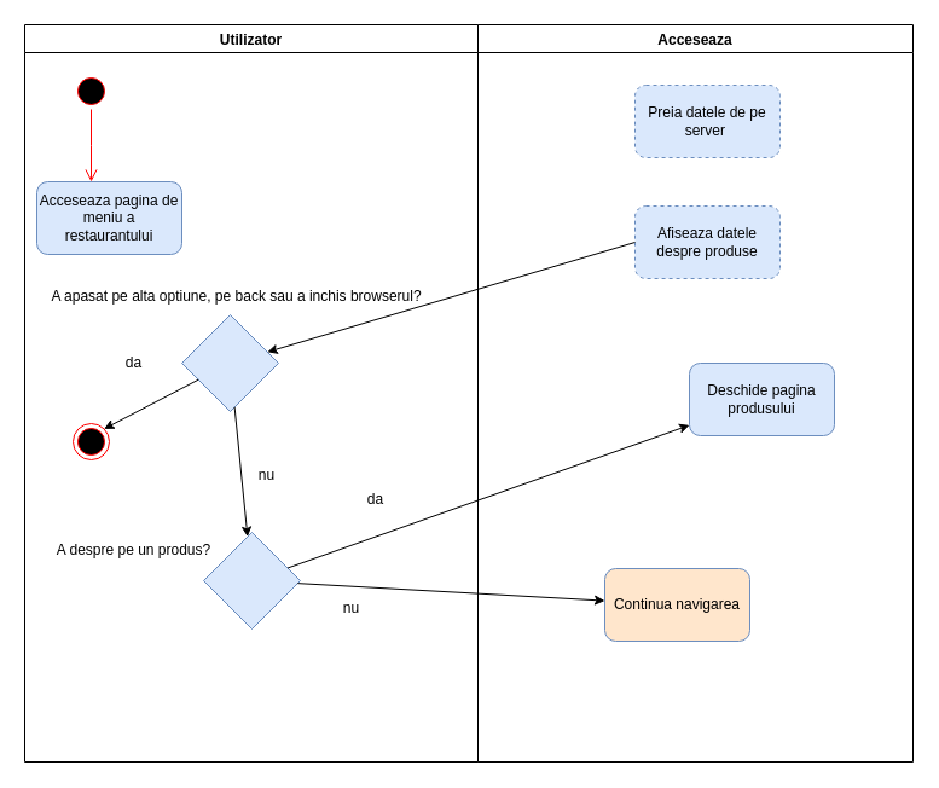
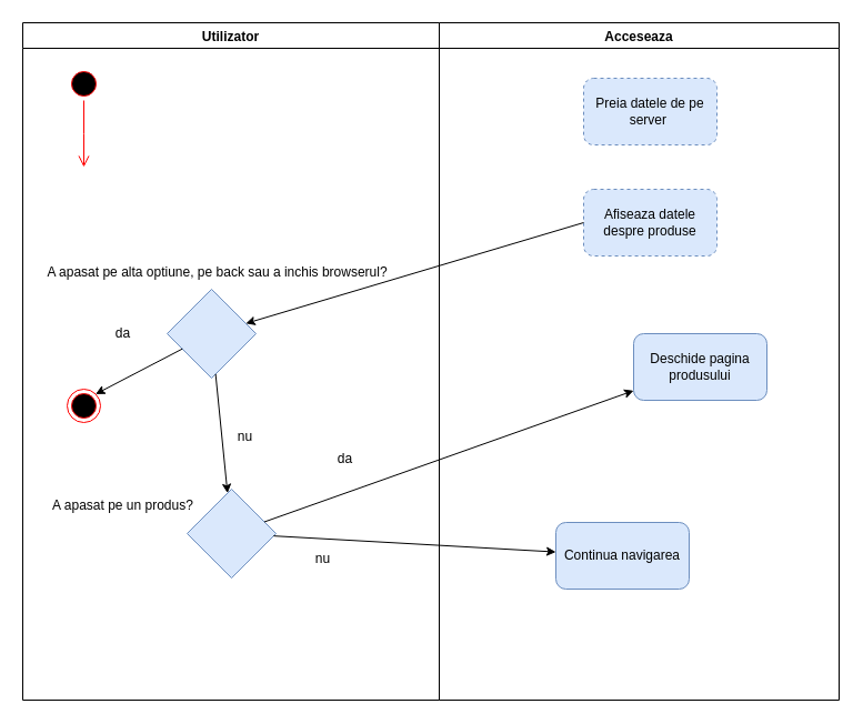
  <mxCell id="0" />
  <mxCell id="1" parent="0" />
  <mxCell id="2" value="Utilizator" style="swimlane;" vertex="1" parent="1"><mxGeometry x="20" y="20" width="375" height="610" as="geometry" /></mxCell>
  <mxCell id="3" value="" style="ellipse;html=1;shape=startState;fillColor=#000000;strokeColor=#ff0000;" vertex="1" parent="2"><mxGeometry x="40" y="40" width="30" height="30" as="geometry" /></mxCell>
  <mxCell id="4" value="" style="edgeStyle=orthogonalEdgeStyle;html=1;verticalAlign=bottom;endArrow=open;endSize=8;strokeColor=#ff0000;rounded=0;" edge="1" source="3" parent="2"><mxGeometry relative="1" as="geometry"><mxPoint x="55" y="130" as="targetPoint" /></mxGeometry></mxCell>
- <mxCell id="5" value="Acceseaza pagina de meniu a restaurantului" style="rounded=1;whiteSpace=wrap;html=1;fillColor=#dae8fc;strokeColor=#6c8ebf;" vertex="1" parent="2"><mxGeometry x="10" y="130" width="120" height="60" as="geometry" /></mxCell>
  <mxCell id="6" value="" style="rhombus;whiteSpace=wrap;html=1;fillColor=#dae8fc;strokeColor=#6c8ebf;" vertex="1" parent="2"><mxGeometry x="130" y="240" width="80" height="80" as="geometry" /></mxCell>
  <mxCell id="7" value="A apasat pe alta optiune, pe back sau a inchis browserul?" style="text;html=1;align=center;verticalAlign=middle;resizable=0;points=[];autosize=1;strokeColor=none;fillColor=none;" vertex="1" parent="2"><mxGeometry x="10" y="210" width="330" height="30" as="geometry" /></mxCell>
  <mxCell id="8" value="" style="ellipse;html=1;shape=endState;fillColor=#000000;strokeColor=#ff0000;" vertex="1" parent="2"><mxGeometry x="40" y="330" width="30" height="30" as="geometry" /></mxCell>
  <mxCell id="9" value="" style="endArrow=classic;html=1;rounded=0;entryX=1;entryY=0;entryDx=0;entryDy=0;" edge="1" parent="2" source="6" target="8"><mxGeometry width="50" height="50" relative="1" as="geometry"><mxPoint x="220" y="-60" as="sourcePoint" /><mxPoint x="270" y="-110" as="targetPoint" /></mxGeometry></mxCell>
  <mxCell id="10" value="da" style="text;html=1;align=center;verticalAlign=middle;resizable=0;points=[];autosize=1;strokeColor=none;fillColor=none;" vertex="1" parent="2"><mxGeometry x="70" y="265" width="40" height="30" as="geometry" /></mxCell>
  <mxCell id="11" value="" style="endArrow=classic;html=1;rounded=0;" edge="1" parent="2" source="6" target="12"><mxGeometry width="50" height="50" relative="1" as="geometry"><mxPoint x="150" y="440" as="sourcePoint" /><mxPoint x="200" y="390" as="targetPoint" /></mxGeometry></mxCell>
  <mxCell id="12" value="" style="rhombus;whiteSpace=wrap;html=1;fillColor=#dae8fc;strokeColor=#6c8ebf;" vertex="1" parent="2"><mxGeometry x="148" y="420" width="80" height="80" as="geometry" /></mxCell>
- <mxCell id="13" value="A despre pe un produs?" style="text;html=1;align=center;verticalAlign=middle;resizable=0;points=[];autosize=1;strokeColor=none;fillColor=none;" vertex="1" parent="2"><mxGeometry x="15" y="420" width="150" height="30" as="geometry" /></mxCell>
+ <mxCell id="13" value="A apasat pe un produs?" style="text;html=1;align=center;verticalAlign=middle;resizable=0;points=[];autosize=1;strokeColor=none;fillColor=none;" vertex="1" parent="2"><mxGeometry x="15" y="420" width="150" height="30" as="geometry" /></mxCell>
  <mxCell id="14" value="Acceseaza" style="swimlane;" vertex="1" parent="1"><mxGeometry x="395" y="20" width="360" height="610" as="geometry" /></mxCell>
  <mxCell id="15" value="Preia datele de pe server&amp;nbsp;" style="rounded=1;whiteSpace=wrap;html=1;fillColor=#dae8fc;strokeColor=#6c8ebf;dashed=1;" vertex="1" parent="14"><mxGeometry x="130" y="50" width="120" height="60" as="geometry" /></mxCell>
  <mxCell id="16" value="Afiseaza datele despre produse" style="rounded=1;whiteSpace=wrap;html=1;fillColor=#dae8fc;strokeColor=#6c8ebf;dashed=1;" vertex="1" parent="14"><mxGeometry x="130" y="150" width="120" height="60" as="geometry" /></mxCell>
  <mxCell id="17" value="Deschide pagina produsului" style="rounded=1;whiteSpace=wrap;html=1;fillColor=#dae8fc;strokeColor=#6c8ebf;" vertex="1" parent="14"><mxGeometry x="175" y="280" width="120" height="60" as="geometry" /></mxCell>
- <mxCell id="18" value="Continua navigarea" style="rounded=1;whiteSpace=wrap;html=1;fillColor=#ffe6cc;strokeColor=#6c8ebf;" vertex="1" parent="14"><mxGeometry x="105" y="450" width="120" height="60" as="geometry" /></mxCell>
+ <mxCell id="18" value="Continua navigarea" style="rounded=1;whiteSpace=wrap;html=1;fillColor=#dae8fc;strokeColor=#6c8ebf;" vertex="1" parent="14"><mxGeometry x="105" y="450" width="120" height="60" as="geometry" /></mxCell>
  <mxCell id="19" value="" style="endArrow=classic;html=1;rounded=0;exitX=0;exitY=0.5;exitDx=0;exitDy=0;" edge="1" parent="1" source="16" target="6"><mxGeometry width="50" height="50" relative="1" as="geometry"><mxPoint x="480" y="300" as="sourcePoint" /><mxPoint x="530" y="250" as="targetPoint" /></mxGeometry></mxCell>
  <mxCell id="20" value="nu" style="text;html=1;align=center;verticalAlign=middle;resizable=0;points=[];autosize=1;strokeColor=none;fillColor=none;" vertex="1" parent="1"><mxGeometry x="200" y="378" width="40" height="30" as="geometry" /></mxCell>
  <mxCell id="21" value="" style="endArrow=classic;html=1;rounded=0;" edge="1" parent="1" source="12" target="17"><mxGeometry width="50" height="50" relative="1" as="geometry"><mxPoint x="280" y="460" as="sourcePoint" /><mxPoint x="330" y="410" as="targetPoint" /></mxGeometry></mxCell>
  <mxCell id="22" value="da" style="text;html=1;align=center;verticalAlign=middle;resizable=0;points=[];autosize=1;strokeColor=none;fillColor=none;" vertex="1" parent="1"><mxGeometry x="290" y="398" width="40" height="30" as="geometry" /></mxCell>
  <mxCell id="23" value="" style="endArrow=classic;html=1;rounded=0;" edge="1" parent="1" source="12" target="18"><mxGeometry width="50" height="50" relative="1" as="geometry"><mxPoint x="-230" y="410" as="sourcePoint" /><mxPoint x="-180" y="360" as="targetPoint" /></mxGeometry></mxCell>
  <mxCell id="24" value="nu" style="text;html=1;align=center;verticalAlign=middle;resizable=0;points=[];autosize=1;strokeColor=none;fillColor=none;" vertex="1" parent="1"><mxGeometry x="270" y="488" width="40" height="30" as="geometry" /></mxCell>
